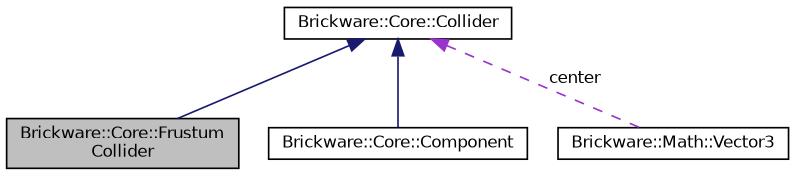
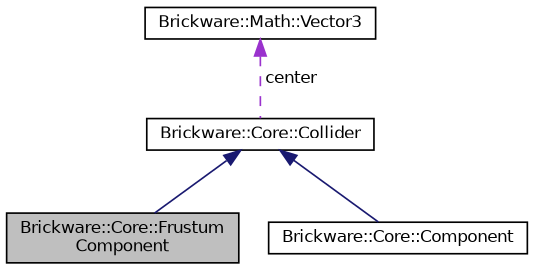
  digraph {
    node [color=black fillcolor=white fontname=Helvetica fontsize=10 shape=record style=filled]
    edge [color=midnightblue dir=back fontname=Helvetica fontsize=10 labelfontname=Helvetica labelfontsize=10 style=solid]
-   n1 [fillcolor=grey75 fontcolor=black height=0.2 label="Brickware::Core::Frustum\lCollider" width=0.4]
+   n1 [fillcolor=grey75 fontcolor=black height=0.2 label="Brickware::Core::Frustum\lComponent" width=0.4]
    n2 [height=0.2 label="Brickware::Core::Collider" width=0.4]
    n3 [height=0.2 label="Brickware::Core::Component" width=0.4]
    n4 [height=0.2 label="Brickware::Math::Vector3" width=0.4]
    n2 -> n1
    n2 -> n3
-   n2 -> n4 [color=darkorchid3 label=" center" style=dashed]
+   n4 -> n2 [color=darkorchid3 label=" center" style=dashed]
  }
